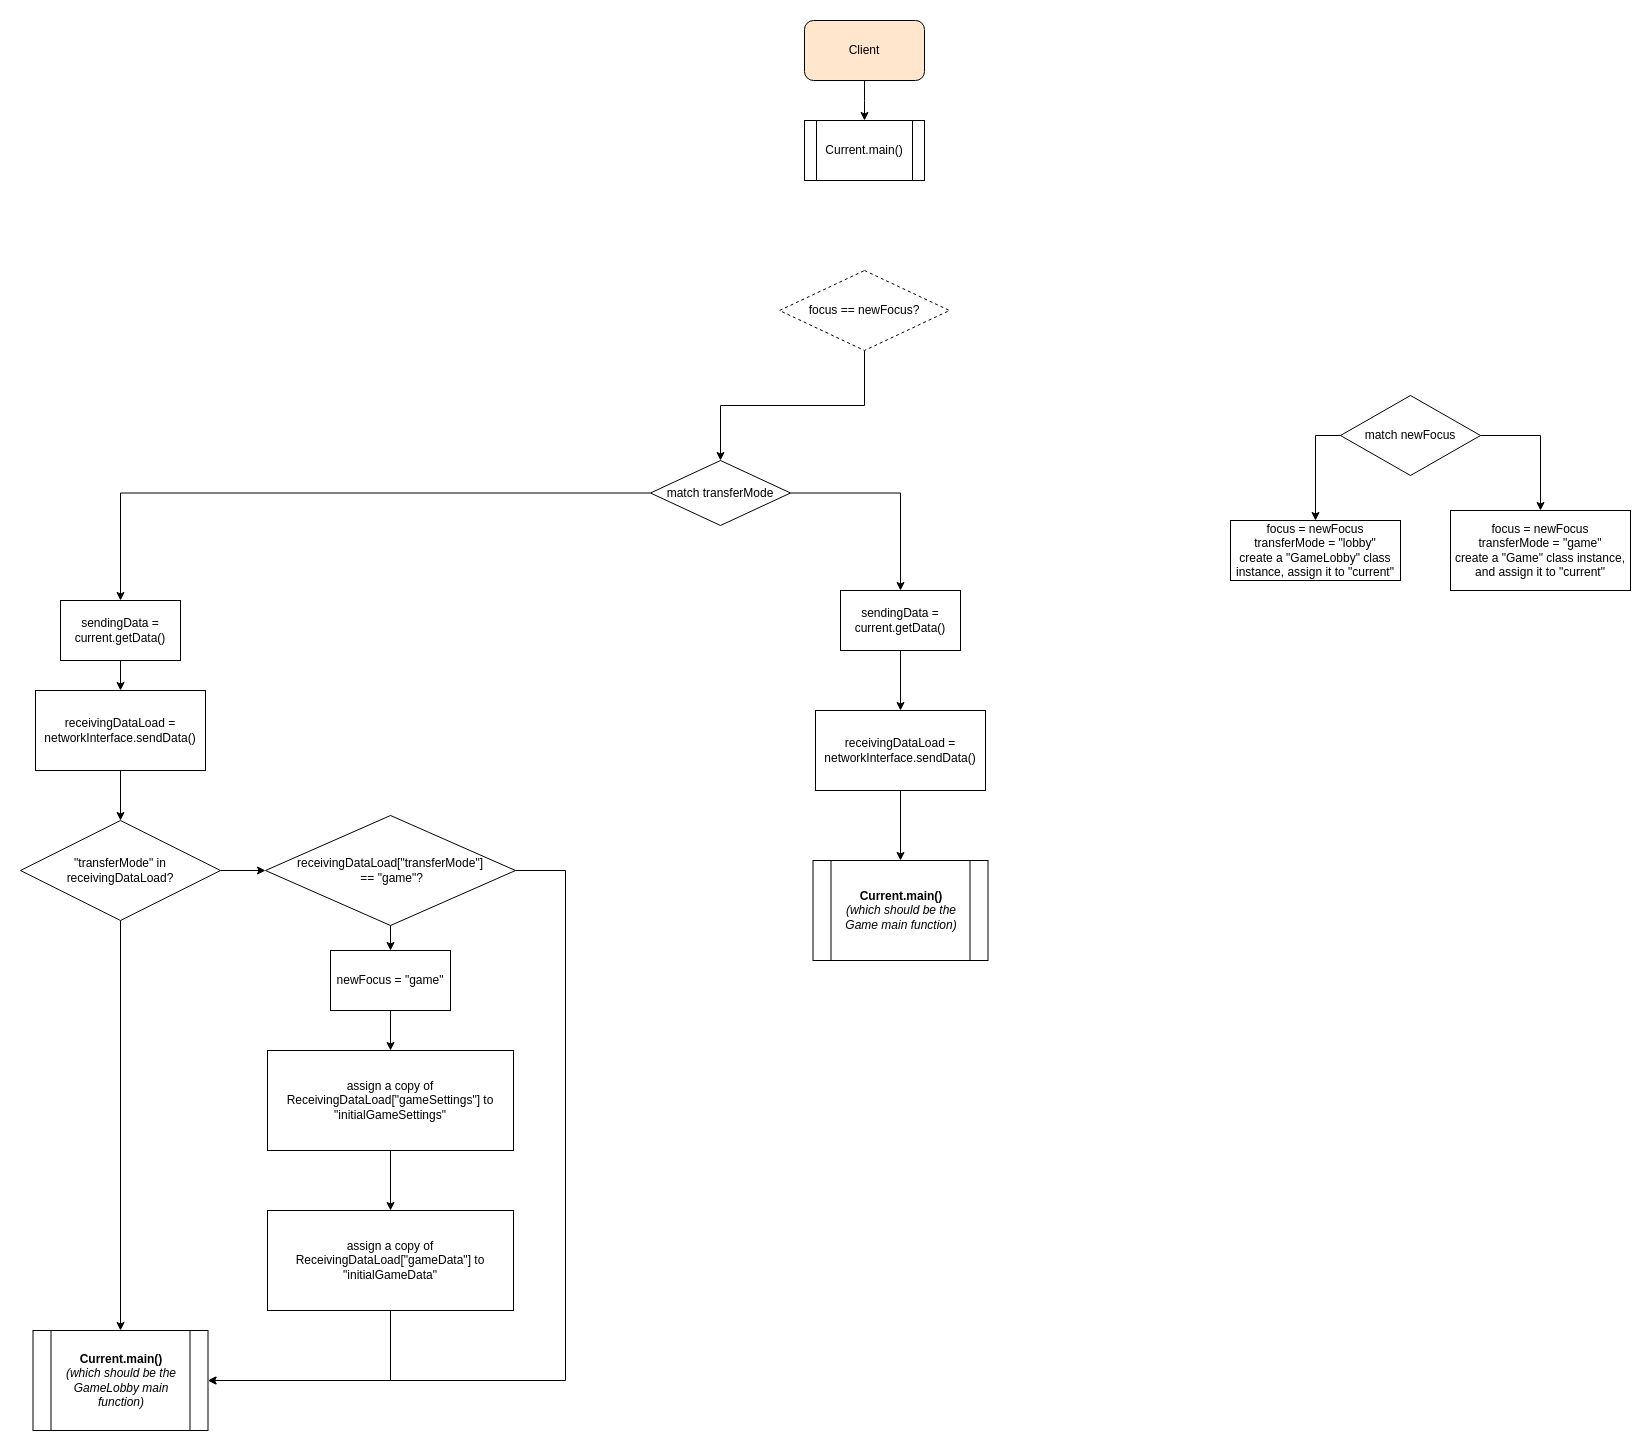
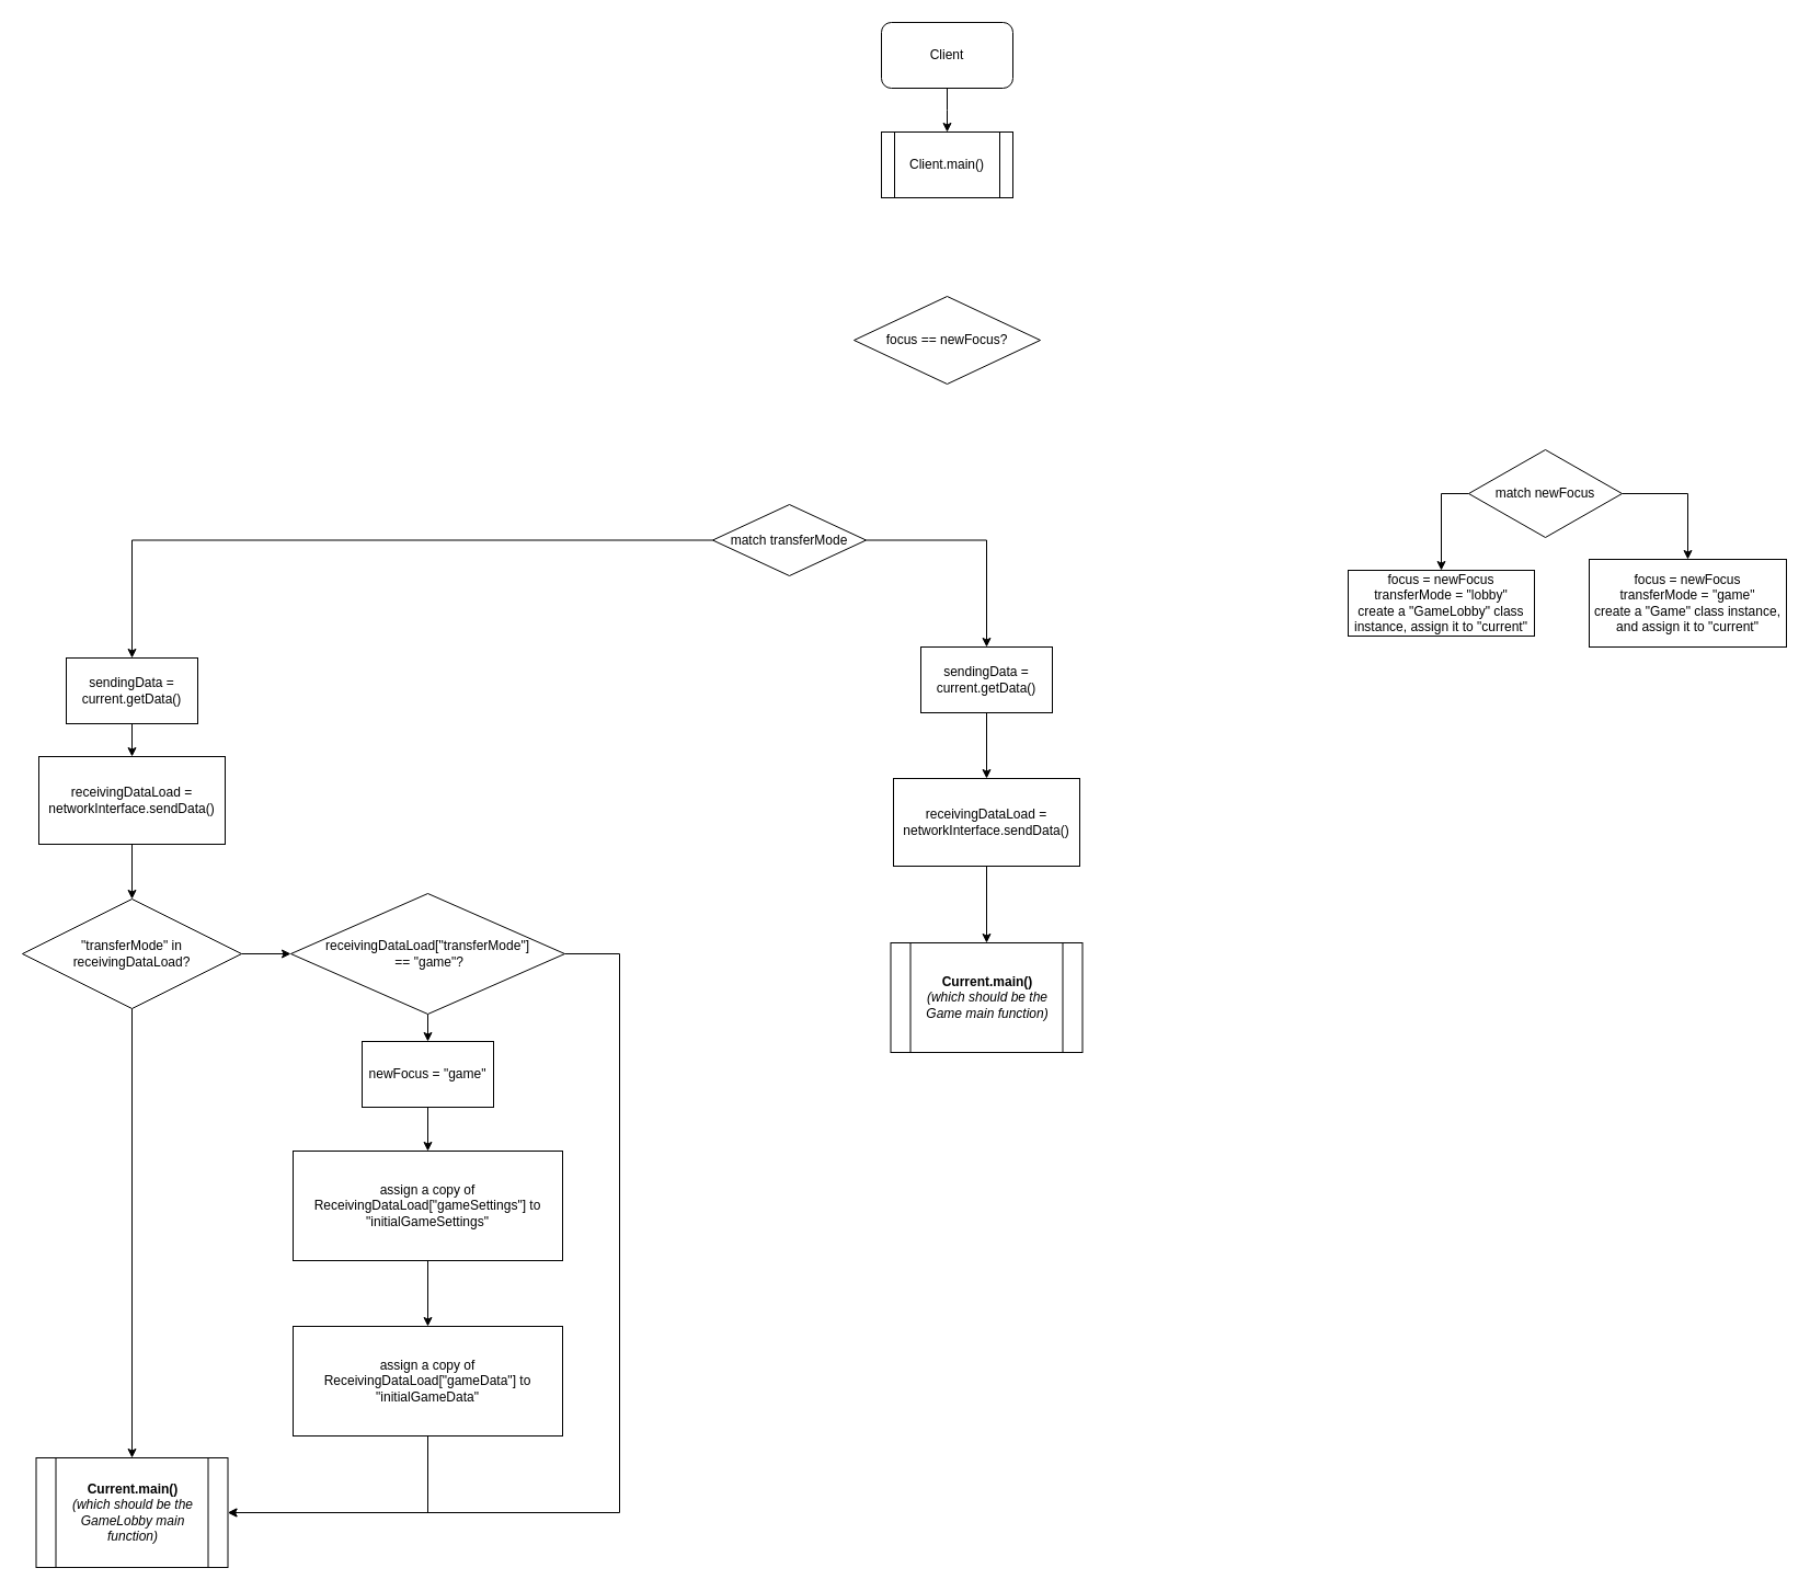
  <mxCell id="0" />
  <mxCell id="1" parent="0" />
  <mxCell id="2" style="edgeStyle=orthogonalEdgeStyle;rounded=0;orthogonalLoop=1;jettySize=auto;html=1;exitX=0.5;exitY=1;exitDx=0;exitDy=0;" edge="1" parent="1" source="3"><mxGeometry relative="1" as="geometry"><mxPoint x="864" y="120" as="targetPoint" /></mxGeometry></mxCell>
- <mxCell id="3" value="Client" style="rounded=1;whiteSpace=wrap;html=1;fillColor=#ffe6cc;" vertex="1" parent="1"><mxGeometry x="804" y="20" width="120" height="60" as="geometry" /></mxCell>
- <mxCell id="4" value="Current.main()" style="shape=process;whiteSpace=wrap;html=1;backgroundOutline=1;" vertex="1" parent="1"><mxGeometry x="804" y="120" width="120" height="60" as="geometry" /></mxCell>
- <mxCell id="5" style="edgeStyle=orthogonalEdgeStyle;rounded=0;orthogonalLoop=1;jettySize=auto;html=1;exitX=0.5;exitY=1;exitDx=0;exitDy=0;" edge="1" parent="1" source="6" target="14"><mxGeometry relative="1" as="geometry" /></mxCell>
- <mxCell id="6" value="focus == newFocus?" style="rhombus;whiteSpace=wrap;html=1;dashed=1;" vertex="1" parent="1"><mxGeometry x="779" y="270" width="170" height="80" as="geometry" /></mxCell>
+ <mxCell id="3" value="Client" style="rounded=1;whiteSpace=wrap;html=1;" vertex="1" parent="1"><mxGeometry x="804" y="20" width="120" height="60" as="geometry" /></mxCell>
+ <mxCell id="4" value="Client.main()" style="shape=process;whiteSpace=wrap;html=1;backgroundOutline=1;" vertex="1" parent="1"><mxGeometry x="804" y="120" width="120" height="60" as="geometry" /></mxCell>
+ <mxCell id="6" value="focus == newFocus?" style="rhombus;whiteSpace=wrap;html=1;" vertex="1" parent="1"><mxGeometry x="779" y="270" width="170" height="80" as="geometry" /></mxCell>
  <mxCell id="7" style="edgeStyle=orthogonalEdgeStyle;rounded=0;orthogonalLoop=1;jettySize=auto;html=1;exitX=0;exitY=0.5;exitDx=0;exitDy=0;" edge="1" parent="1" source="9" target="10"><mxGeometry relative="1" as="geometry" /></mxCell>
  <mxCell id="8" style="edgeStyle=orthogonalEdgeStyle;rounded=0;orthogonalLoop=1;jettySize=auto;html=1;exitX=1;exitY=0.5;exitDx=0;exitDy=0;" edge="1" parent="1" source="9" target="11"><mxGeometry relative="1" as="geometry" /></mxCell>
- <mxCell id="9" value="match newFocus" style="rhombus;whiteSpace=wrap;html=1;" vertex="1" parent="1"><mxGeometry x="1340" y="395" width="140" height="80" as="geometry" /></mxCell>
+ <mxCell id="9" value="match newFocus" style="rhombus;whiteSpace=wrap;html=1;" vertex="1" parent="1"><mxGeometry x="1340" y="410" width="140" height="80" as="geometry" /></mxCell>
  <mxCell id="10" value="focus = newFocus&lt;br&gt;transferMode = &quot;lobby&quot;&lt;br&gt;create a &quot;GameLobby&quot; class instance, assign it to &quot;current&quot;" style="rounded=0;whiteSpace=wrap;html=1;" vertex="1" parent="1"><mxGeometry x="1230" y="520" width="170" height="60" as="geometry" /></mxCell>
  <mxCell id="11" value="focus = newFocus&lt;br&gt;transferMode = &quot;game&quot;&lt;br&gt;create a &quot;Game&quot; class instance, and assign it to &quot;current&quot;" style="rounded=0;whiteSpace=wrap;html=1;" vertex="1" parent="1"><mxGeometry x="1450" y="510" width="180" height="80" as="geometry" /></mxCell>
  <mxCell id="12" style="edgeStyle=orthogonalEdgeStyle;rounded=0;orthogonalLoop=1;jettySize=auto;html=1;exitX=0;exitY=0.5;exitDx=0;exitDy=0;" edge="1" parent="1" source="14" target="16"><mxGeometry relative="1" as="geometry" /></mxCell>
  <mxCell id="13" style="edgeStyle=orthogonalEdgeStyle;rounded=0;orthogonalLoop=1;jettySize=auto;html=1;exitX=1;exitY=0.5;exitDx=0;exitDy=0;" edge="1" parent="1" source="14" target="33"><mxGeometry relative="1" as="geometry" /></mxCell>
  <mxCell id="14" value="match transferMode" style="rhombus;whiteSpace=wrap;html=1;" vertex="1" parent="1"><mxGeometry x="650" y="460" width="140" height="65" as="geometry" /></mxCell>
  <mxCell id="15" style="edgeStyle=orthogonalEdgeStyle;rounded=0;orthogonalLoop=1;jettySize=auto;html=1;exitX=0.5;exitY=1;exitDx=0;exitDy=0;" edge="1" parent="1" source="16" target="18"><mxGeometry relative="1" as="geometry" /></mxCell>
  <mxCell id="16" value="sendingData = current.getData()" style="rounded=0;whiteSpace=wrap;html=1;" vertex="1" parent="1"><mxGeometry x="60" y="600" width="120" height="60" as="geometry" /></mxCell>
  <mxCell id="17" style="edgeStyle=orthogonalEdgeStyle;rounded=0;orthogonalLoop=1;jettySize=auto;html=1;exitX=0.5;exitY=1;exitDx=0;exitDy=0;" edge="1" parent="1" source="18" target="21"><mxGeometry relative="1" as="geometry" /></mxCell>
  <mxCell id="18" value="receivingDataLoad = networkInterface.sendData()" style="rounded=0;whiteSpace=wrap;html=1;" vertex="1" parent="1"><mxGeometry x="35" y="690" width="170" height="80" as="geometry" /></mxCell>
  <mxCell id="19" style="edgeStyle=orthogonalEdgeStyle;rounded=0;orthogonalLoop=1;jettySize=auto;html=1;exitX=0.5;exitY=1;exitDx=0;exitDy=0;" edge="1" parent="1" source="21" target="31"><mxGeometry relative="1" as="geometry" /></mxCell>
  <mxCell id="20" style="edgeStyle=orthogonalEdgeStyle;rounded=0;orthogonalLoop=1;jettySize=auto;html=1;exitX=1;exitY=0.5;exitDx=0;exitDy=0;" edge="1" parent="1" source="21" target="24"><mxGeometry relative="1" as="geometry" /></mxCell>
  <mxCell id="21" value="&quot;transferMode&quot; in receivingDataLoad?" style="rhombus;whiteSpace=wrap;html=1;" vertex="1" parent="1"><mxGeometry x="20" y="820" width="200" height="100" as="geometry" /></mxCell>
  <mxCell id="22" style="edgeStyle=orthogonalEdgeStyle;rounded=0;orthogonalLoop=1;jettySize=auto;html=1;exitX=0.5;exitY=1;exitDx=0;exitDy=0;" edge="1" parent="1" source="24" target="26"><mxGeometry relative="1" as="geometry" /></mxCell>
  <mxCell id="23" style="edgeStyle=orthogonalEdgeStyle;rounded=0;orthogonalLoop=1;jettySize=auto;html=1;exitX=1;exitY=0.5;exitDx=0;exitDy=0;entryX=1;entryY=0.5;entryDx=0;entryDy=0;" edge="1" parent="1" source="24" target="31"><mxGeometry relative="1" as="geometry"><Array as="points"><mxPoint x="565" y="870" /><mxPoint x="565" y="1380" /></Array></mxGeometry></mxCell>
  <mxCell id="24" value="receivingDataLoad[&quot;transferMode&quot;]&lt;br&gt;&amp;nbsp;== &quot;game&quot;?" style="rhombus;whiteSpace=wrap;html=1;" vertex="1" parent="1"><mxGeometry x="265" y="815" width="250" height="110" as="geometry" /></mxCell>
  <mxCell id="25" style="edgeStyle=orthogonalEdgeStyle;rounded=0;orthogonalLoop=1;jettySize=auto;html=1;exitX=0.5;exitY=1;exitDx=0;exitDy=0;entryX=0.5;entryY=0;entryDx=0;entryDy=0;" edge="1" parent="1" source="26" target="28"><mxGeometry relative="1" as="geometry" /></mxCell>
  <mxCell id="26" value="newFocus = &quot;game&quot;" style="rounded=0;whiteSpace=wrap;html=1;" vertex="1" parent="1"><mxGeometry x="330" y="950" width="120" height="60" as="geometry" /></mxCell>
  <mxCell id="27" style="edgeStyle=orthogonalEdgeStyle;rounded=0;orthogonalLoop=1;jettySize=auto;html=1;exitX=0.5;exitY=1;exitDx=0;exitDy=0;entryX=0.5;entryY=0;entryDx=0;entryDy=0;" edge="1" parent="1" source="28" target="30"><mxGeometry relative="1" as="geometry" /></mxCell>
  <mxCell id="28" value="assign a copy of ReceivingDataLoad[&quot;gameSettings&quot;] to &quot;initialGameSettings&quot;" style="rounded=0;whiteSpace=wrap;html=1;" vertex="1" parent="1"><mxGeometry x="267" y="1050" width="246" height="100" as="geometry" /></mxCell>
  <mxCell id="29" style="edgeStyle=orthogonalEdgeStyle;rounded=0;orthogonalLoop=1;jettySize=auto;html=1;exitX=0.5;exitY=1;exitDx=0;exitDy=0;entryX=1;entryY=0.5;entryDx=0;entryDy=0;" edge="1" parent="1" source="30" target="31"><mxGeometry relative="1" as="geometry" /></mxCell>
  <mxCell id="30" value="assign a copy of ReceivingDataLoad[&quot;gameData&quot;] to &quot;initialGameData&quot;" style="rounded=0;whiteSpace=wrap;html=1;" vertex="1" parent="1"><mxGeometry x="267" y="1210" width="246" height="100" as="geometry" /></mxCell>
  <mxCell id="31" value="&lt;b&gt;Current.main()&lt;/b&gt;&lt;br&gt;&lt;i&gt;(which should be the GameLobby main function)&lt;/i&gt;" style="shape=process;whiteSpace=wrap;html=1;backgroundOutline=1;" vertex="1" parent="1"><mxGeometry x="32.5" y="1330" width="175" height="100" as="geometry" /></mxCell>
  <mxCell id="32" style="edgeStyle=orthogonalEdgeStyle;rounded=0;orthogonalLoop=1;jettySize=auto;html=1;exitX=0.5;exitY=1;exitDx=0;exitDy=0;" edge="1" parent="1" source="33" target="35"><mxGeometry relative="1" as="geometry" /></mxCell>
  <mxCell id="33" value="sendingData = current.getData()" style="rounded=0;whiteSpace=wrap;html=1;" vertex="1" parent="1"><mxGeometry x="840" y="590" width="120" height="60" as="geometry" /></mxCell>
  <mxCell id="34" style="edgeStyle=orthogonalEdgeStyle;rounded=0;orthogonalLoop=1;jettySize=auto;html=1;exitX=0.5;exitY=1;exitDx=0;exitDy=0;" edge="1" parent="1" source="35" target="36"><mxGeometry relative="1" as="geometry" /></mxCell>
  <mxCell id="35" value="receivingDataLoad = networkInterface.sendData()" style="rounded=0;whiteSpace=wrap;html=1;" vertex="1" parent="1"><mxGeometry x="815" y="710" width="170" height="80" as="geometry" /></mxCell>
  <mxCell id="36" value="&lt;b&gt;Current.main()&lt;/b&gt;&lt;br&gt;&lt;i&gt;(which should be the Game main function)&lt;/i&gt;" style="shape=process;whiteSpace=wrap;html=1;backgroundOutline=1;" vertex="1" parent="1"><mxGeometry x="812.5" y="860" width="175" height="100" as="geometry" /></mxCell>
